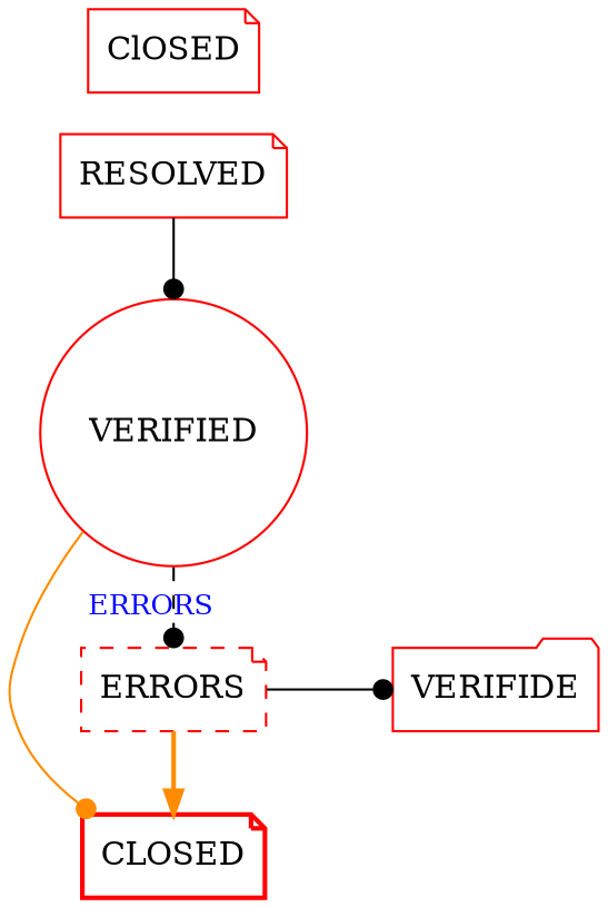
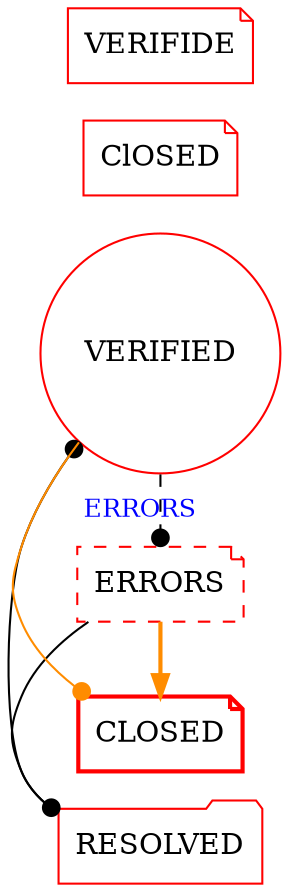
  digraph {
    rankdir=LR
    node [color=red fontsize=14 shape=note]
    edge [arrowhead=dot color=black fontcolor=blue fontsize=12]
    n1 [arrowed=dot label=ERRORS style=dashed]
-   RESOLVED
+   RESOLVED [shape=folder]
    VERIFIED [shape=circle]
    CLOSED [style=bold]
    ClOSED [style=rounded]
-   VERIFIDE [chpe=rctanglre shape=folder style=rounded]
+   VERIFIDE [chpe=rctanglre style=rounded]
    subgraph sub_1 {
      rank=same
      n1
      RESOLVED
      VERIFIED
      CLOSED
    }
    subgraph sub_2 {
      rank=same
      n1
      CLOSED
    }
    subgraph sub_3 {
      rank=same
      n1
      VERIFIED
    }
-   n1 -> VERIFIDE
+   n1 -> RESOLVED
    n1 -> CLOSED [arrowhead=normal color=darkorange style=bold]
    RESOLVED -> VERIFIED
    VERIFIED -> n1 [arrowed=dot label=ERRORS style=dashed]
    VERIFIED -> CLOSED [color=darkorange]
  }
